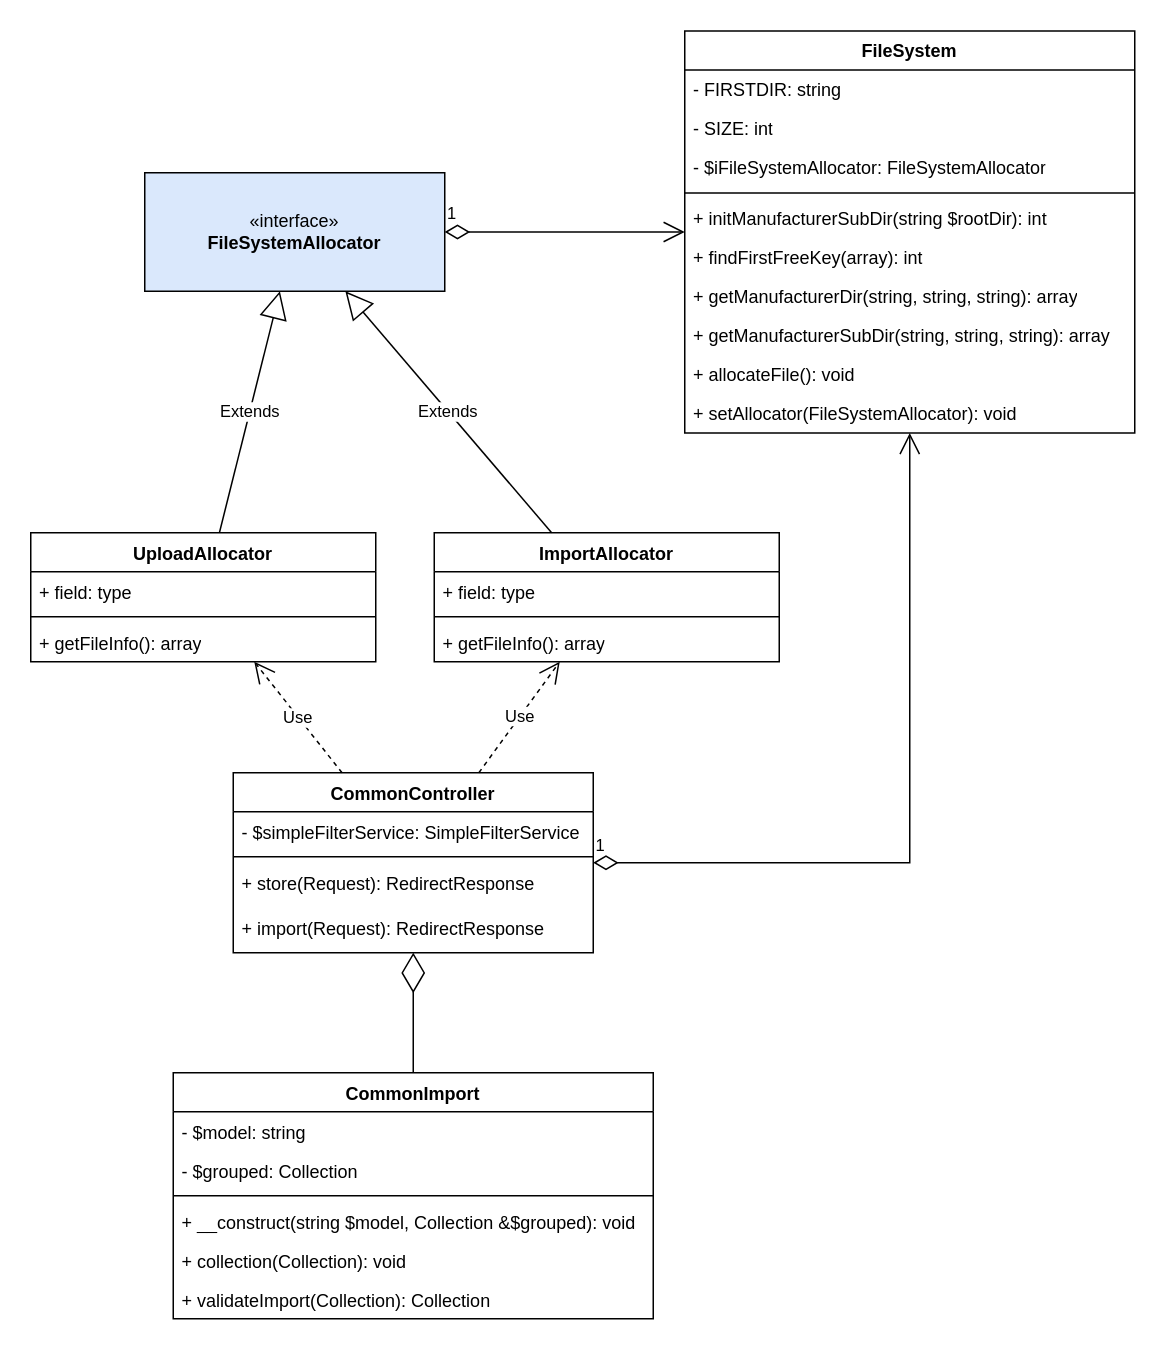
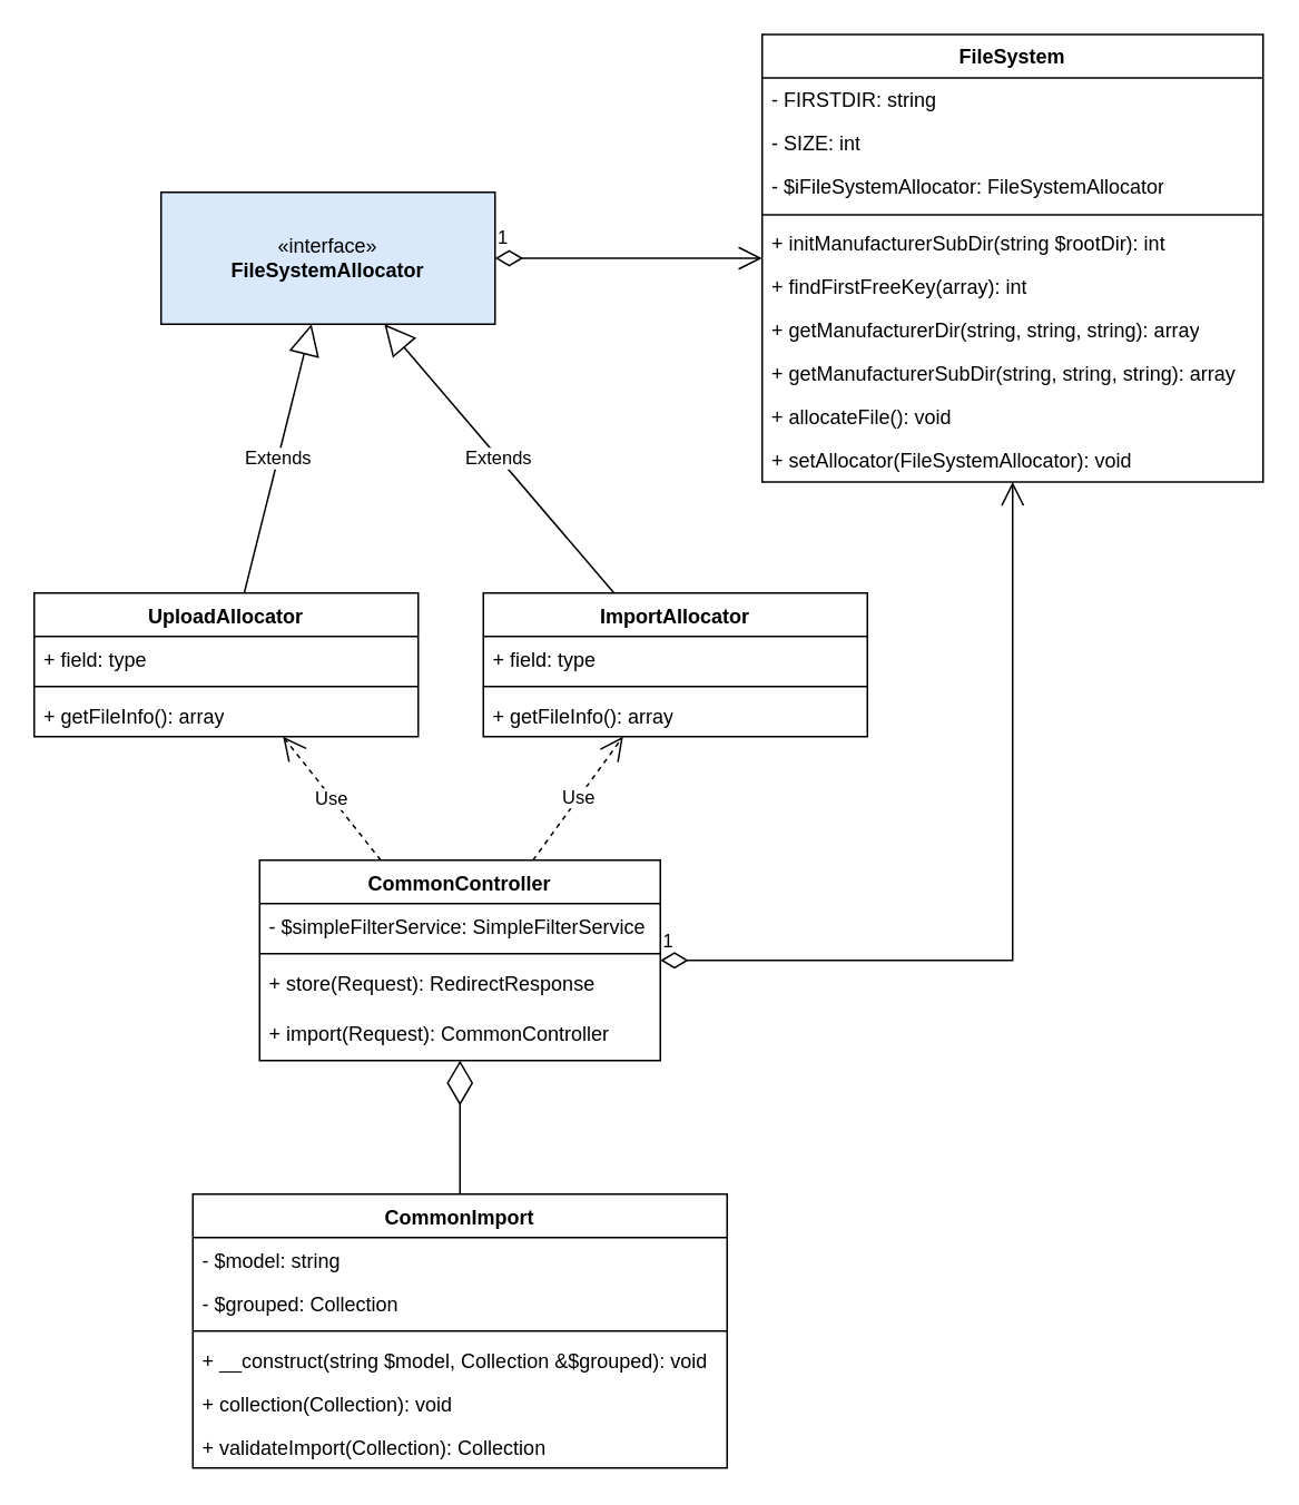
  <mxCell id="0" />
  <mxCell id="1" parent="0" />
  <mxCell id="2" value="CommonController" style="swimlane;fontStyle=1;align=center;verticalAlign=top;childLayout=stackLayout;horizontal=1;startSize=26;horizontalStack=0;resizeParent=1;resizeParentMax=0;resizeLast=0;collapsible=1;marginBottom=0;whiteSpace=wrap;html=1;" vertex="1" parent="1"><mxGeometry x="155" y="514.5" width="240" height="120" as="geometry"><mxRectangle x="160" y="120" width="150" height="30" as="alternateBounds" /></mxGeometry></mxCell>
  <mxCell id="3" value="- $simpleFilterService: SimpleFilterService" style="text;strokeColor=none;fillColor=none;align=left;verticalAlign=top;spacingLeft=4;spacingRight=4;overflow=hidden;rotatable=0;points=[[0,0.5],[1,0.5]];portConstraint=eastwest;whiteSpace=wrap;html=1;" vertex="1" parent="2"><mxGeometry y="26" width="240" height="26" as="geometry" /></mxCell>
  <mxCell id="4" value="" style="line;strokeWidth=1;fillColor=none;align=left;verticalAlign=middle;spacingTop=-1;spacingLeft=3;spacingRight=3;rotatable=0;labelPosition=right;points=[];portConstraint=eastwest;strokeColor=inherit;" vertex="1" parent="2"><mxGeometry y="52" width="240" height="8" as="geometry" /></mxCell>
  <mxCell id="5" value="+ store(Request): RedirectResponse" style="text;strokeColor=none;fillColor=none;align=left;verticalAlign=top;spacingLeft=4;spacingRight=4;overflow=hidden;rotatable=0;points=[[0,0.5],[1,0.5]];portConstraint=eastwest;whiteSpace=wrap;html=1;" vertex="1" parent="2"><mxGeometry y="60" width="240" height="30" as="geometry" /></mxCell>
- <mxCell id="6" value="+ import(Request): RedirectResponse" style="text;strokeColor=none;fillColor=none;align=left;verticalAlign=top;spacingLeft=4;spacingRight=4;overflow=hidden;rotatable=0;points=[[0,0.5],[1,0.5]];portConstraint=eastwest;whiteSpace=wrap;html=1;" vertex="1" parent="2"><mxGeometry y="90" width="240" height="30" as="geometry" /></mxCell>
+ <mxCell id="6" value="+ import(Request): CommonController" style="text;strokeColor=none;fillColor=none;align=left;verticalAlign=top;spacingLeft=4;spacingRight=4;overflow=hidden;rotatable=0;points=[[0,0.5],[1,0.5]];portConstraint=eastwest;whiteSpace=wrap;html=1;" vertex="1" parent="2"><mxGeometry y="90" width="240" height="30" as="geometry" /></mxCell>
  <mxCell id="7" value="CommonImport" style="swimlane;fontStyle=1;align=center;verticalAlign=top;childLayout=stackLayout;horizontal=1;startSize=26;horizontalStack=0;resizeParent=1;resizeParentMax=0;resizeLast=0;collapsible=1;marginBottom=0;whiteSpace=wrap;html=1;" vertex="1" parent="1"><mxGeometry x="115" y="714.5" width="320" height="164" as="geometry"><mxRectangle x="620" y="520" width="130" height="30" as="alternateBounds" /></mxGeometry></mxCell>
  <mxCell id="8" value="- $model: string" style="text;strokeColor=none;fillColor=none;align=left;verticalAlign=top;spacingLeft=4;spacingRight=4;overflow=hidden;rotatable=0;points=[[0,0.5],[1,0.5]];portConstraint=eastwest;whiteSpace=wrap;html=1;" vertex="1" parent="7"><mxGeometry y="26" width="320" height="26" as="geometry" /></mxCell>
  <mxCell id="9" value="- $grouped: Collection" style="text;strokeColor=none;fillColor=none;align=left;verticalAlign=top;spacingLeft=4;spacingRight=4;overflow=hidden;rotatable=0;points=[[0,0.5],[1,0.5]];portConstraint=eastwest;whiteSpace=wrap;html=1;" vertex="1" parent="7"><mxGeometry y="52" width="320" height="26" as="geometry" /></mxCell>
  <mxCell id="10" value="" style="line;strokeWidth=1;fillColor=none;align=left;verticalAlign=middle;spacingTop=-1;spacingLeft=3;spacingRight=3;rotatable=0;labelPosition=right;points=[];portConstraint=eastwest;strokeColor=inherit;" vertex="1" parent="7"><mxGeometry y="78" width="320" height="8" as="geometry" /></mxCell>
  <mxCell id="11" value="+ __construct(string $model, Collection &amp;amp;$grouped): void" style="text;strokeColor=none;fillColor=none;align=left;verticalAlign=top;spacingLeft=4;spacingRight=4;overflow=hidden;rotatable=0;points=[[0,0.5],[1,0.5]];portConstraint=eastwest;whiteSpace=wrap;html=1;" vertex="1" parent="7"><mxGeometry y="86" width="320" height="26" as="geometry" /></mxCell>
  <mxCell id="12" value="+ collection(Collection): void" style="text;strokeColor=none;fillColor=none;align=left;verticalAlign=top;spacingLeft=4;spacingRight=4;overflow=hidden;rotatable=0;points=[[0,0.5],[1,0.5]];portConstraint=eastwest;whiteSpace=wrap;html=1;" vertex="1" parent="7"><mxGeometry y="112" width="320" height="26" as="geometry" /></mxCell>
  <mxCell id="13" value="+ validateImport(Collection): Collection" style="text;strokeColor=none;fillColor=none;align=left;verticalAlign=top;spacingLeft=4;spacingRight=4;overflow=hidden;rotatable=0;points=[[0,0.5],[1,0.5]];portConstraint=eastwest;whiteSpace=wrap;html=1;" vertex="1" parent="7"><mxGeometry y="138" width="320" height="26" as="geometry" /></mxCell>
  <mxCell id="14" value="" style="endArrow=diamondThin;endFill=0;endSize=24;html=1;rounded=0;exitX=0.5;exitY=0;exitDx=0;exitDy=0;entryX=0.5;entryY=1;entryDx=0;entryDy=0;" edge="1" parent="1" source="7" target="2"><mxGeometry width="160" relative="1" as="geometry"><mxPoint x="650" y="784.5" as="sourcePoint" /><mxPoint x="1140" y="854.5" as="targetPoint" /></mxGeometry></mxCell>
  <mxCell id="15" value="UploadAllocator" style="swimlane;fontStyle=1;align=center;verticalAlign=top;childLayout=stackLayout;horizontal=1;startSize=26;horizontalStack=0;resizeParent=1;resizeParentMax=0;resizeLast=0;collapsible=1;marginBottom=0;whiteSpace=wrap;html=1;" vertex="1" parent="1"><mxGeometry x="20" y="354.5" width="230" height="86" as="geometry"><mxRectangle x="620" y="520" width="130" height="30" as="alternateBounds" /></mxGeometry></mxCell>
  <mxCell id="16" value="+ field: type" style="text;strokeColor=none;fillColor=none;align=left;verticalAlign=top;spacingLeft=4;spacingRight=4;overflow=hidden;rotatable=0;points=[[0,0.5],[1,0.5]];portConstraint=eastwest;whiteSpace=wrap;html=1;" vertex="1" parent="15"><mxGeometry y="26" width="230" height="26" as="geometry" /></mxCell>
  <mxCell id="17" value="" style="line;strokeWidth=1;fillColor=none;align=left;verticalAlign=middle;spacingTop=-1;spacingLeft=3;spacingRight=3;rotatable=0;labelPosition=right;points=[];portConstraint=eastwest;strokeColor=inherit;" vertex="1" parent="15"><mxGeometry y="52" width="230" height="8" as="geometry" /></mxCell>
  <mxCell id="18" value="+ getFileInfo(): array" style="text;strokeColor=none;fillColor=none;align=left;verticalAlign=top;spacingLeft=4;spacingRight=4;overflow=hidden;rotatable=0;points=[[0,0.5],[1,0.5]];portConstraint=eastwest;whiteSpace=wrap;html=1;" vertex="1" parent="15"><mxGeometry y="60" width="230" height="26" as="geometry" /></mxCell>
  <mxCell id="19" value="FileSystem" style="swimlane;fontStyle=1;align=center;verticalAlign=top;childLayout=stackLayout;horizontal=1;startSize=26;horizontalStack=0;resizeParent=1;resizeParentMax=0;resizeLast=0;collapsible=1;marginBottom=0;whiteSpace=wrap;html=1;" vertex="1" parent="1"><mxGeometry x="456" y="20" width="300" height="268" as="geometry"><mxRectangle x="620" y="520" width="130" height="30" as="alternateBounds" /></mxGeometry></mxCell>
  <mxCell id="20" value="- FIRSTDIR: string" style="text;strokeColor=none;fillColor=none;align=left;verticalAlign=top;spacingLeft=4;spacingRight=4;overflow=hidden;rotatable=0;points=[[0,0.5],[1,0.5]];portConstraint=eastwest;whiteSpace=wrap;html=1;" vertex="1" parent="19"><mxGeometry y="26" width="300" height="26" as="geometry" /></mxCell>
  <mxCell id="21" value="- SIZE: int" style="text;strokeColor=none;fillColor=none;align=left;verticalAlign=top;spacingLeft=4;spacingRight=4;overflow=hidden;rotatable=0;points=[[0,0.5],[1,0.5]];portConstraint=eastwest;whiteSpace=wrap;html=1;" vertex="1" parent="19"><mxGeometry y="52" width="300" height="26" as="geometry" /></mxCell>
  <mxCell id="22" value="- $iFileSystemAllocator:&amp;nbsp;FileSystemAllocator" style="text;strokeColor=none;fillColor=none;align=left;verticalAlign=top;spacingLeft=4;spacingRight=4;overflow=hidden;rotatable=0;points=[[0,0.5],[1,0.5]];portConstraint=eastwest;whiteSpace=wrap;html=1;" vertex="1" parent="19"><mxGeometry y="78" width="300" height="26" as="geometry" /></mxCell>
  <mxCell id="23" value="" style="line;strokeWidth=1;fillColor=none;align=left;verticalAlign=middle;spacingTop=-1;spacingLeft=3;spacingRight=3;rotatable=0;labelPosition=right;points=[];portConstraint=eastwest;strokeColor=inherit;" vertex="1" parent="19"><mxGeometry y="104" width="300" height="8" as="geometry" /></mxCell>
  <mxCell id="24" value="+ initManufacturerSubDir(string $rootDir): int" style="text;strokeColor=none;fillColor=none;align=left;verticalAlign=top;spacingLeft=4;spacingRight=4;overflow=hidden;rotatable=0;points=[[0,0.5],[1,0.5]];portConstraint=eastwest;whiteSpace=wrap;html=1;" vertex="1" parent="19"><mxGeometry y="112" width="300" height="26" as="geometry" /></mxCell>
  <mxCell id="25" value="+ findFirstFreeKey(array): int" style="text;strokeColor=none;fillColor=none;align=left;verticalAlign=top;spacingLeft=4;spacingRight=4;overflow=hidden;rotatable=0;points=[[0,0.5],[1,0.5]];portConstraint=eastwest;whiteSpace=wrap;html=1;" vertex="1" parent="19"><mxGeometry y="138" width="300" height="26" as="geometry" /></mxCell>
  <mxCell id="26" value="+ getManufacturerDir(string, string, string): array" style="text;strokeColor=none;fillColor=none;align=left;verticalAlign=top;spacingLeft=4;spacingRight=4;overflow=hidden;rotatable=0;points=[[0,0.5],[1,0.5]];portConstraint=eastwest;whiteSpace=wrap;html=1;" vertex="1" parent="19"><mxGeometry y="164" width="300" height="26" as="geometry" /></mxCell>
  <mxCell id="27" value="+ getManufacturerSubDir(string, string, string): array" style="text;strokeColor=none;fillColor=none;align=left;verticalAlign=top;spacingLeft=4;spacingRight=4;overflow=hidden;rotatable=0;points=[[0,0.5],[1,0.5]];portConstraint=eastwest;whiteSpace=wrap;html=1;" vertex="1" parent="19"><mxGeometry y="190" width="300" height="26" as="geometry" /></mxCell>
  <mxCell id="28" value="+ allocateFile(): void" style="text;strokeColor=none;fillColor=none;align=left;verticalAlign=top;spacingLeft=4;spacingRight=4;overflow=hidden;rotatable=0;points=[[0,0.5],[1,0.5]];portConstraint=eastwest;whiteSpace=wrap;html=1;" vertex="1" parent="19"><mxGeometry y="216" width="300" height="26" as="geometry" /></mxCell>
  <mxCell id="29" value="+ setAllocator(FileSystemAllocator): void" style="text;strokeColor=none;fillColor=none;align=left;verticalAlign=top;spacingLeft=4;spacingRight=4;overflow=hidden;rotatable=0;points=[[0,0.5],[1,0.5]];portConstraint=eastwest;whiteSpace=wrap;html=1;" vertex="1" parent="19"><mxGeometry y="242" width="300" height="26" as="geometry" /></mxCell>
  <mxCell id="30" value="ImportAllocator" style="swimlane;fontStyle=1;align=center;verticalAlign=top;childLayout=stackLayout;horizontal=1;startSize=26;horizontalStack=0;resizeParent=1;resizeParentMax=0;resizeLast=0;collapsible=1;marginBottom=0;whiteSpace=wrap;html=1;" vertex="1" parent="1"><mxGeometry x="289" y="354.5" width="230" height="86" as="geometry"><mxRectangle x="620" y="520" width="130" height="30" as="alternateBounds" /></mxGeometry></mxCell>
  <mxCell id="31" value="+ field: type" style="text;strokeColor=none;fillColor=none;align=left;verticalAlign=top;spacingLeft=4;spacingRight=4;overflow=hidden;rotatable=0;points=[[0,0.5],[1,0.5]];portConstraint=eastwest;whiteSpace=wrap;html=1;" vertex="1" parent="30"><mxGeometry y="26" width="230" height="26" as="geometry" /></mxCell>
  <mxCell id="32" value="" style="line;strokeWidth=1;fillColor=none;align=left;verticalAlign=middle;spacingTop=-1;spacingLeft=3;spacingRight=3;rotatable=0;labelPosition=right;points=[];portConstraint=eastwest;strokeColor=inherit;" vertex="1" parent="30"><mxGeometry y="52" width="230" height="8" as="geometry" /></mxCell>
  <mxCell id="33" value="+ getFileInfo(): array" style="text;strokeColor=none;fillColor=none;align=left;verticalAlign=top;spacingLeft=4;spacingRight=4;overflow=hidden;rotatable=0;points=[[0,0.5],[1,0.5]];portConstraint=eastwest;whiteSpace=wrap;html=1;" vertex="1" parent="30"><mxGeometry y="60" width="230" height="26" as="geometry" /></mxCell>
  <mxCell id="34" value="«interface»&lt;br&gt;&lt;b&gt;FileSystemAllocator&lt;/b&gt;" style="html=1;whiteSpace=wrap;fillColor=#dae8fc;" vertex="1" parent="1"><mxGeometry x="96" y="114.5" width="200" height="79" as="geometry" /></mxCell>
  <mxCell id="35" value="Extends" style="endArrow=block;endSize=16;endFill=0;html=1;rounded=0;" edge="1" parent="1" source="15" target="34"><mxGeometry width="160" relative="1" as="geometry"><mxPoint x="490" y="294.5" as="sourcePoint" /><mxPoint x="650" y="294.5" as="targetPoint" /></mxGeometry></mxCell>
  <mxCell id="36" value="Extends" style="endArrow=block;endSize=16;endFill=0;html=1;rounded=0;" edge="1" parent="1" source="30" target="34"><mxGeometry width="160" relative="1" as="geometry"><mxPoint x="490" y="294.5" as="sourcePoint" /><mxPoint x="650" y="294.5" as="targetPoint" /></mxGeometry></mxCell>
  <mxCell id="37" value="1" style="endArrow=open;html=1;endSize=12;startArrow=diamondThin;startSize=14;startFill=0;edgeStyle=orthogonalEdgeStyle;align=left;verticalAlign=bottom;rounded=0;" edge="1" parent="1" source="34" target="19"><mxGeometry x="-1" y="3" relative="1" as="geometry"><mxPoint x="244" y="134.5" as="sourcePoint" /><mxPoint x="404" y="134.5" as="targetPoint" /></mxGeometry></mxCell>
  <mxCell id="38" value="Use" style="endArrow=open;endSize=12;dashed=1;html=1;rounded=0;" edge="1" parent="1" source="2" target="15"><mxGeometry width="160" relative="1" as="geometry"><mxPoint x="46" y="554.5" as="sourcePoint" /><mxPoint x="206" y="554.5" as="targetPoint" /></mxGeometry></mxCell>
  <mxCell id="39" value="Use" style="endArrow=open;endSize=12;dashed=1;html=1;rounded=0;" edge="1" parent="1" source="2" target="30"><mxGeometry width="160" relative="1" as="geometry"><mxPoint x="226" y="484.5" as="sourcePoint" /><mxPoint x="386" y="484.5" as="targetPoint" /></mxGeometry></mxCell>
  <mxCell id="40" value="1" style="endArrow=open;html=1;endSize=12;startArrow=diamondThin;startSize=14;startFill=0;edgeStyle=orthogonalEdgeStyle;align=left;verticalAlign=bottom;rounded=0;" edge="1" parent="1" source="2" target="19"><mxGeometry x="-1" y="3" relative="1" as="geometry"><mxPoint x="546" y="714.5" as="sourcePoint" /><mxPoint x="706" y="714.5" as="targetPoint" /></mxGeometry></mxCell>
